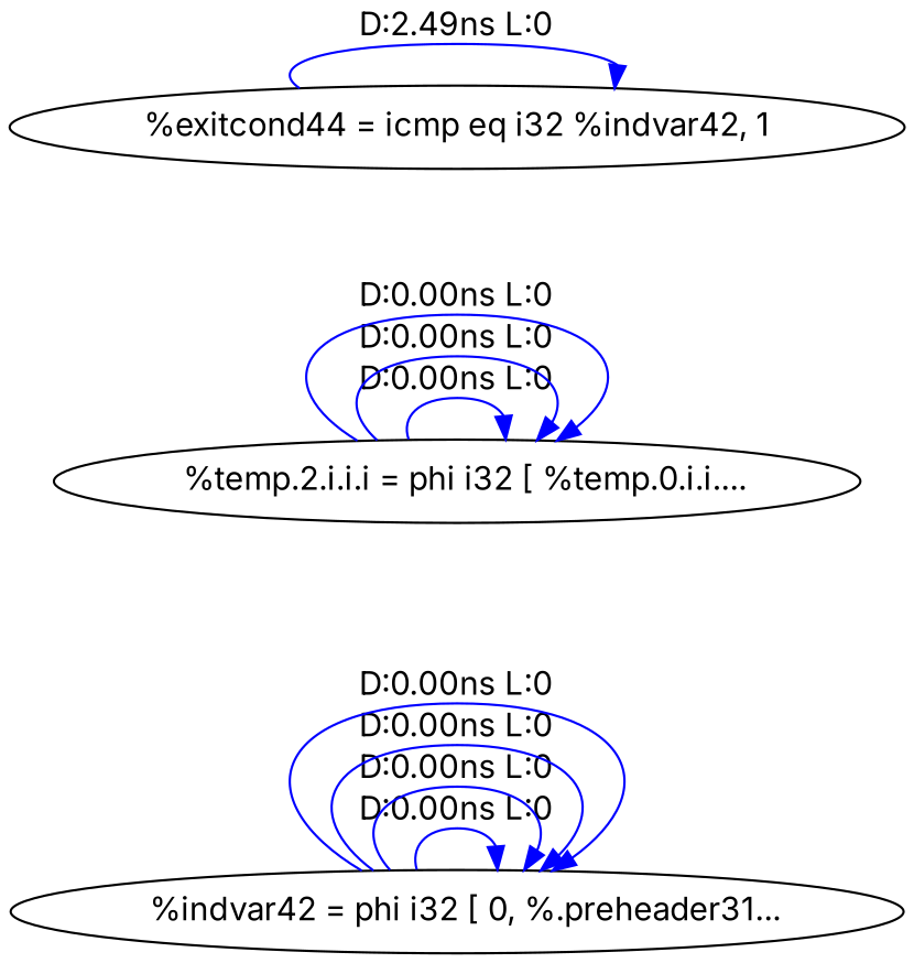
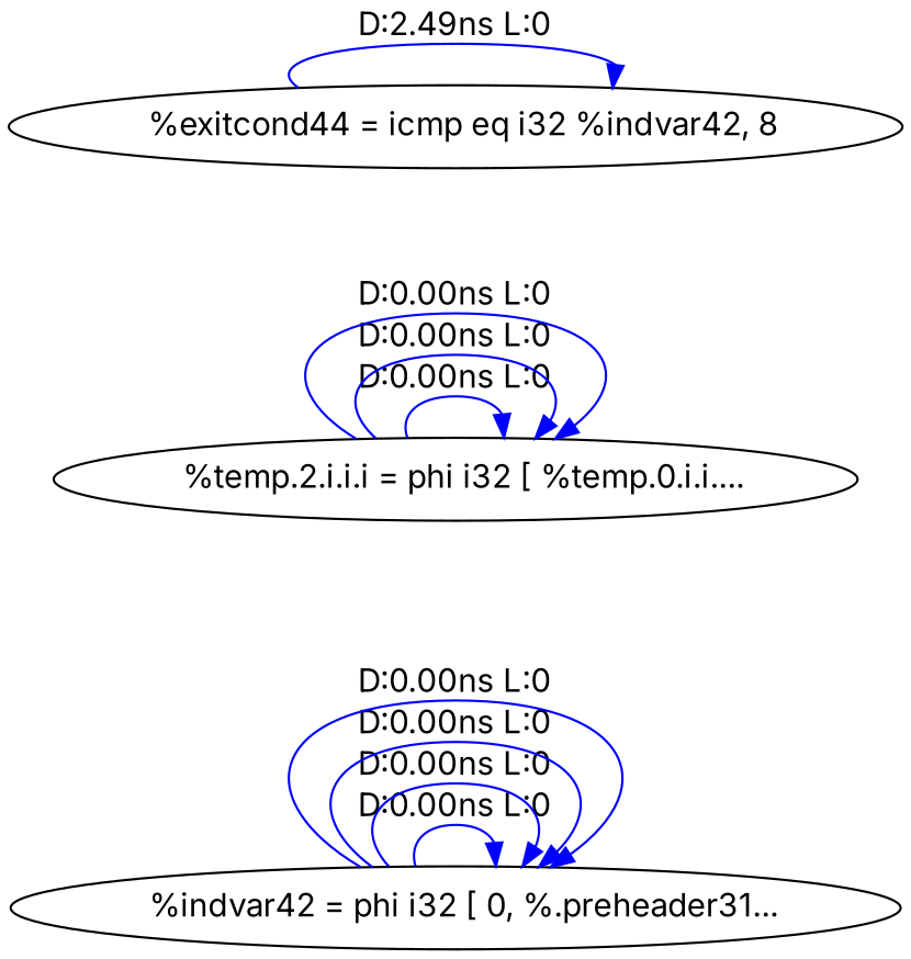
  digraph {
    rankdir=LR
    fontname=Inter
    node [fontname=Inter]
    edge [color=blue fontname=Inter]
    n1 [label="  %indvar42 = phi i32 [ 0, %.preheader31..."]
    n2 [label="  %temp.2.i.i.i = phi i32 [ %temp.0.i.i...."]
-   n3 [label="%exitcond44 = icmp eq i32 %indvar42, 1"]
+   n3 [label="  %exitcond44 = icmp eq i32 %indvar42, 8"]
    n1 -> n1 [label="D:0.00ns L:0"]
    n1 -> n1 [label="D:0.00ns L:0"]
    n1 -> n1 [label="D:0.00ns L:0"]
    n1 -> n1 [label="D:0.00ns L:0"]
    n2 -> n2 [label="D:0.00ns L:0"]
    n2 -> n2 [label="D:0.00ns L:0"]
    n2 -> n2 [label="D:0.00ns L:0"]
    n3 -> n3 [label="D:2.49ns L:0"]
  }
